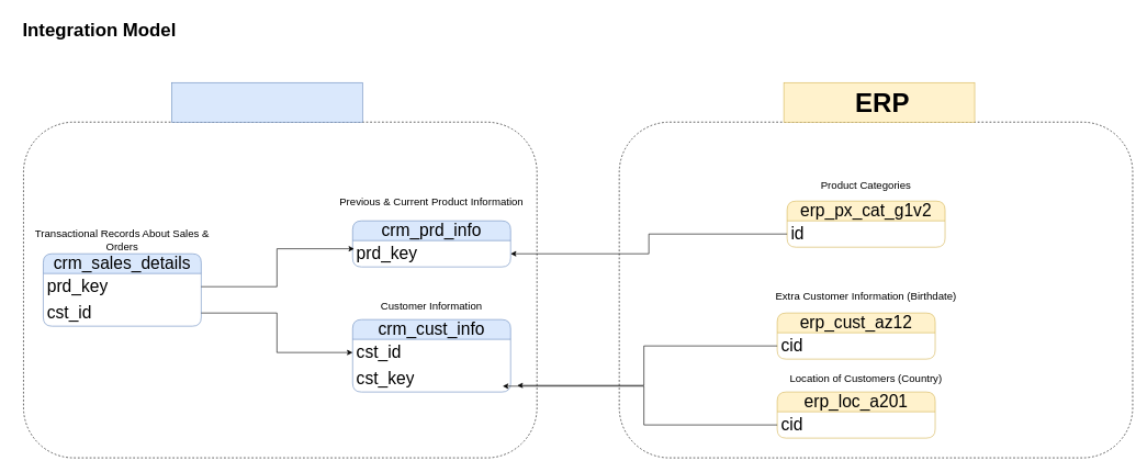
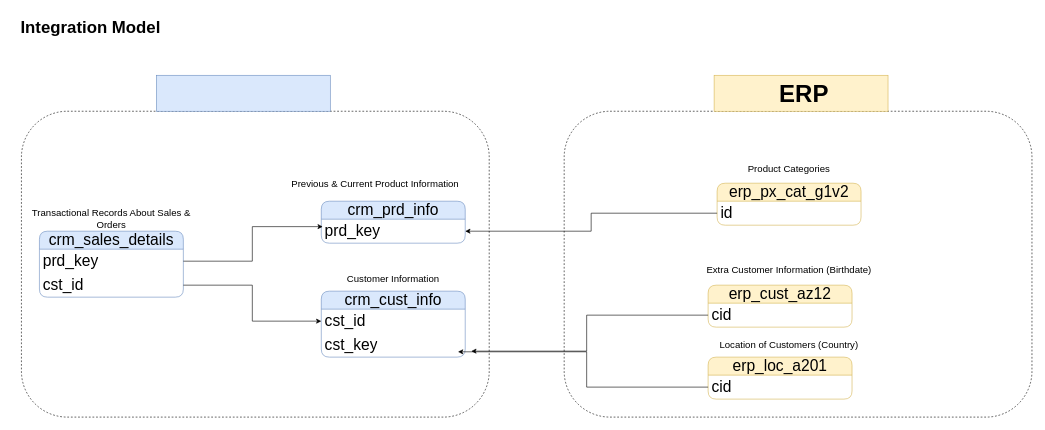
  <mxCell id="0" />
  <mxCell id="1" parent="0" />
  <mxCell id="2" value="&lt;b&gt;&lt;font&gt;Integration Model&lt;/font&gt;&lt;/b&gt;" style="text;html=1;align=center;verticalAlign=middle;resizable=0;points=[];autosize=1;strokeColor=none;fillColor=none;fontSize=28;" parent="1" vertex="1"><mxGeometry x="20" y="20" width="260" height="50" as="geometry" /></mxCell>
  <mxCell id="3" value="crm_cust_info" style="swimlane;fontStyle=0;childLayout=stackLayout;horizontal=1;startSize=30;horizontalStack=0;resizeParent=1;resizeParentMax=0;resizeLast=0;collapsible=1;marginBottom=0;whiteSpace=wrap;html=1;rounded=1;fillColor=#dae8fc;strokeColor=#6c8ebf;fontSize=26;" parent="1" vertex="1"><mxGeometry x="535" y="485" width="240" height="110" as="geometry" /></mxCell>
  <mxCell id="4" value="cst_id" style="text;strokeColor=none;fillColor=none;align=left;verticalAlign=middle;spacingLeft=4;spacingRight=4;overflow=hidden;points=[[0,0.5],[1,0.5]];portConstraint=eastwest;rotatable=0;whiteSpace=wrap;html=1;fontSize=26;" parent="3" vertex="1"><mxGeometry y="30" width="240" height="40" as="geometry" /></mxCell>
  <mxCell id="5" value="cst_key" style="text;strokeColor=none;fillColor=none;align=left;verticalAlign=middle;spacingLeft=4;spacingRight=4;overflow=hidden;points=[[0,0.5],[1,0.5]];portConstraint=eastwest;rotatable=0;whiteSpace=wrap;html=1;fontSize=26;" parent="3" vertex="1"><mxGeometry y="70" width="240" height="40" as="geometry" /></mxCell>
  <mxCell id="6" value="Customer Information" style="text;html=1;align=center;verticalAlign=middle;whiteSpace=wrap;rounded=0;fontSize=16;" parent="1" vertex="1"><mxGeometry x="550" y="455" width="210" height="20" as="geometry" /></mxCell>
  <mxCell id="7" value="crm_prd_info" style="swimlane;fontStyle=0;childLayout=stackLayout;horizontal=1;startSize=30;horizontalStack=0;resizeParent=1;resizeParentMax=0;resizeLast=0;collapsible=1;marginBottom=0;whiteSpace=wrap;html=1;rounded=1;fillColor=#dae8fc;strokeColor=#6c8ebf;fontSize=26;" parent="1" vertex="1"><mxGeometry x="535" y="335" width="240" height="70" as="geometry" /></mxCell>
  <mxCell id="8" value="prd_key" style="text;strokeColor=none;fillColor=none;align=left;verticalAlign=middle;spacingLeft=4;spacingRight=4;overflow=hidden;points=[[0,0.5],[1,0.5]];portConstraint=eastwest;rotatable=0;whiteSpace=wrap;html=1;fontSize=26;" parent="7" vertex="1"><mxGeometry y="30" width="240" height="40" as="geometry" /></mxCell>
- <mxCell id="9" value="Previous &amp;amp; Current Product Information" style="text;html=1;align=center;verticalAlign=middle;whiteSpace=wrap;rounded=0;fontSize=16;" parent="1" vertex="1"><mxGeometry x="505" y="295" width="300" height="20" as="geometry" /></mxCell>
+ <mxCell id="9" value="Previous &amp;amp; Current Product Information" style="text;html=1;align=center;verticalAlign=middle;whiteSpace=wrap;rounded=0;fontSize=16;" parent="1" vertex="1"><mxGeometry x="475" y="295" width="300" height="20" as="geometry" /></mxCell>
  <mxCell id="10" value="crm_sales_details" style="swimlane;fontStyle=0;childLayout=stackLayout;horizontal=1;startSize=30;horizontalStack=0;resizeParent=1;resizeParentMax=0;resizeLast=0;collapsible=1;marginBottom=0;whiteSpace=wrap;html=1;rounded=1;fillColor=#dae8fc;strokeColor=#6c8ebf;fontSize=26;" parent="1" vertex="1"><mxGeometry x="65" y="385" width="240" height="110" as="geometry" /></mxCell>
  <mxCell id="11" value="prd_key" style="text;strokeColor=none;fillColor=none;align=left;verticalAlign=middle;spacingLeft=4;spacingRight=4;overflow=hidden;points=[[0,0.5],[1,0.5]];portConstraint=eastwest;rotatable=0;whiteSpace=wrap;html=1;fontSize=26;" parent="10" vertex="1"><mxGeometry y="30" width="240" height="40" as="geometry" /></mxCell>
  <mxCell id="12" value="cst_id" style="text;strokeColor=none;fillColor=none;align=left;verticalAlign=middle;spacingLeft=4;spacingRight=4;overflow=hidden;points=[[0,0.5],[1,0.5]];portConstraint=eastwest;rotatable=0;whiteSpace=wrap;html=1;fontSize=26;" parent="10" vertex="1"><mxGeometry y="70" width="240" height="40" as="geometry" /></mxCell>
  <mxCell id="13" value="Transactional Records About Sales &amp;amp; Orders" style="text;html=1;align=center;verticalAlign=middle;whiteSpace=wrap;rounded=0;fontSize=16;" parent="1" vertex="1"><mxGeometry x="35" y="355" width="300" height="20" as="geometry" /></mxCell>
  <mxCell id="14" style="edgeStyle=orthogonalEdgeStyle;rounded=0;orthogonalLoop=1;jettySize=auto;html=1;entryX=0;entryY=0.5;entryDx=0;entryDy=0;" parent="1" source="12" target="4" edge="1"><mxGeometry relative="1" as="geometry" /></mxCell>
  <mxCell id="15" style="edgeStyle=orthogonalEdgeStyle;rounded=0;orthogonalLoop=1;jettySize=auto;html=1;entryX=0.01;entryY=0.31;entryDx=0;entryDy=0;entryPerimeter=0;" parent="1" source="11" target="8" edge="1"><mxGeometry relative="1" as="geometry" /></mxCell>
  <mxCell id="16" value="erp_cust_az12" style="swimlane;fontStyle=0;childLayout=stackLayout;horizontal=1;startSize=30;horizontalStack=0;resizeParent=1;resizeParentMax=0;resizeLast=0;collapsible=1;marginBottom=0;whiteSpace=wrap;html=1;rounded=1;fillColor=#fff2cc;strokeColor=#d6b656;fontSize=26;" parent="1" vertex="1"><mxGeometry x="1180" y="475" width="240" height="70" as="geometry" /></mxCell>
  <mxCell id="17" value="cid" style="text;strokeColor=none;fillColor=none;align=left;verticalAlign=middle;spacingLeft=4;spacingRight=4;overflow=hidden;points=[[0,0.5],[1,0.5]];portConstraint=eastwest;rotatable=0;whiteSpace=wrap;html=1;fontSize=26;" parent="16" vertex="1"><mxGeometry y="30" width="240" height="40" as="geometry" /></mxCell>
  <mxCell id="18" value="Extra Customer Information (Birthdate)" style="text;html=1;align=center;verticalAlign=middle;whiteSpace=wrap;rounded=0;fontSize=16;" parent="1" vertex="1"><mxGeometry x="1160" y="440" width="310" height="20" as="geometry" /></mxCell>
  <mxCell id="19" style="edgeStyle=orthogonalEdgeStyle;rounded=0;orthogonalLoop=1;jettySize=auto;html=1;entryX=1.042;entryY=0.75;entryDx=0;entryDy=0;entryPerimeter=0;" parent="1" source="17" target="5" edge="1"><mxGeometry relative="1" as="geometry" /></mxCell>
  <mxCell id="20" value="erp_loc_a201" style="swimlane;fontStyle=0;childLayout=stackLayout;horizontal=1;startSize=30;horizontalStack=0;resizeParent=1;resizeParentMax=0;resizeLast=0;collapsible=1;marginBottom=0;whiteSpace=wrap;html=1;rounded=1;fillColor=#fff2cc;strokeColor=#d6b656;fontSize=26;" parent="1" vertex="1"><mxGeometry x="1180" y="595" width="240" height="70" as="geometry" /></mxCell>
  <mxCell id="21" value="cid" style="text;strokeColor=none;fillColor=none;align=left;verticalAlign=middle;spacingLeft=4;spacingRight=4;overflow=hidden;points=[[0,0.5],[1,0.5]];portConstraint=eastwest;rotatable=0;whiteSpace=wrap;html=1;fontSize=26;" parent="20" vertex="1"><mxGeometry y="30" width="240" height="40" as="geometry" /></mxCell>
  <mxCell id="22" style="edgeStyle=orthogonalEdgeStyle;rounded=0;orthogonalLoop=1;jettySize=auto;html=1;entryX=0.95;entryY=0.778;entryDx=0;entryDy=0;entryPerimeter=0;" parent="1" source="21" target="5" edge="1"><mxGeometry relative="1" as="geometry" /></mxCell>
  <mxCell id="23" value="Location of Customers (Country)" style="text;html=1;align=center;verticalAlign=middle;whiteSpace=wrap;rounded=0;fontSize=16;" parent="1" vertex="1"><mxGeometry x="1160" y="565" width="310" height="20" as="geometry" /></mxCell>
  <mxCell id="24" value="erp_px_cat_g1v2" style="swimlane;fontStyle=0;childLayout=stackLayout;horizontal=1;startSize=30;horizontalStack=0;resizeParent=1;resizeParentMax=0;resizeLast=0;collapsible=1;marginBottom=0;whiteSpace=wrap;html=1;rounded=1;fillColor=#fff2cc;strokeColor=#d6b656;fontSize=26;" parent="1" vertex="1"><mxGeometry x="1195" y="305" width="240" height="70" as="geometry" /></mxCell>
  <mxCell id="25" value="id" style="text;strokeColor=none;fillColor=none;align=left;verticalAlign=middle;spacingLeft=4;spacingRight=4;overflow=hidden;points=[[0,0.5],[1,0.5]];portConstraint=eastwest;rotatable=0;whiteSpace=wrap;html=1;fontSize=26;" parent="24" vertex="1"><mxGeometry y="30" width="240" height="40" as="geometry" /></mxCell>
  <mxCell id="26" value="Product Categories" style="text;html=1;align=center;verticalAlign=middle;whiteSpace=wrap;rounded=0;fontSize=16;" parent="1" vertex="1"><mxGeometry x="1160" y="270" width="310" height="20" as="geometry" /></mxCell>
  <mxCell id="27" style="edgeStyle=orthogonalEdgeStyle;rounded=0;orthogonalLoop=1;jettySize=auto;html=1;entryX=1;entryY=0.5;entryDx=0;entryDy=0;" parent="1" source="25" target="8" edge="1"><mxGeometry relative="1" as="geometry" /></mxCell>
  <mxCell id="28" value="" style="rounded=1;whiteSpace=wrap;html=1;fillColor=none;dashed=1;" parent="1" vertex="1"><mxGeometry x="35" y="185" width="780" height="510" as="geometry" /></mxCell>
  <mxCell id="29" value="" style="rounded=1;whiteSpace=wrap;html=1;fillColor=none;dashed=1;" parent="1" vertex="1"><mxGeometry x="940" y="185" width="780" height="510" as="geometry" /></mxCell>
  <mxCell id="30" value="" style="rounded=1;whiteSpace=wrap;html=1;fillColor=#fff2cc;strokeColor=#d6b656;arcSize=0;" parent="1" vertex="1"><mxGeometry x="1190" y="125" width="290" height="60" as="geometry" /></mxCell>
  <mxCell id="31" value="ERP" style="text;html=1;align=center;verticalAlign=middle;whiteSpace=wrap;rounded=1;fontSize=40;fontStyle=1;fillColor=none;strokeColor=none;" parent="1" vertex="1"><mxGeometry x="1310" y="140" width="60" height="30" as="geometry" /></mxCell>
  <mxCell id="32" value="" style="rounded=1;whiteSpace=wrap;html=1;fillColor=#dae8fc;strokeColor=#6c8ebf;arcSize=0;" parent="1" vertex="1"><mxGeometry x="260" y="125" width="290" height="60" as="geometry" /></mxCell>
